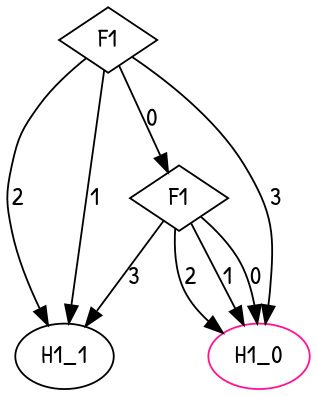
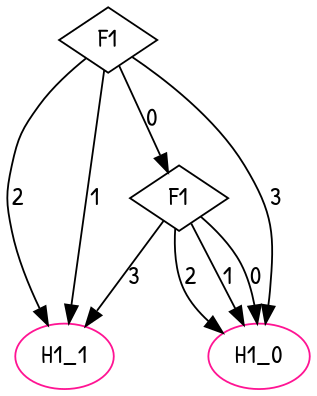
  digraph {
    fontname="Patrick Hand"
    node [color=deeppink fontname="Patrick Hand"]
    edge [fontname="Patrick Hand"]
-   n1 [label=H1_1 color=black]
+   n1 [label=H1_1]
    n2 [label=H1_0]
    n3 [label=F1 shape=diamond color=black]
    n4 [label=F1 shape=diamond color=black]
    n3 -> n1 [label=3]
    n3 -> n2 [label=2]
    n3 -> n2 [label=1]
    n3 -> n2 [label=0]
    n4 -> n1 [label=2]
    n4 -> n1 [label=1]
    n4 -> n2 [label=3]
    n4 -> n3 [label=0]
  }
